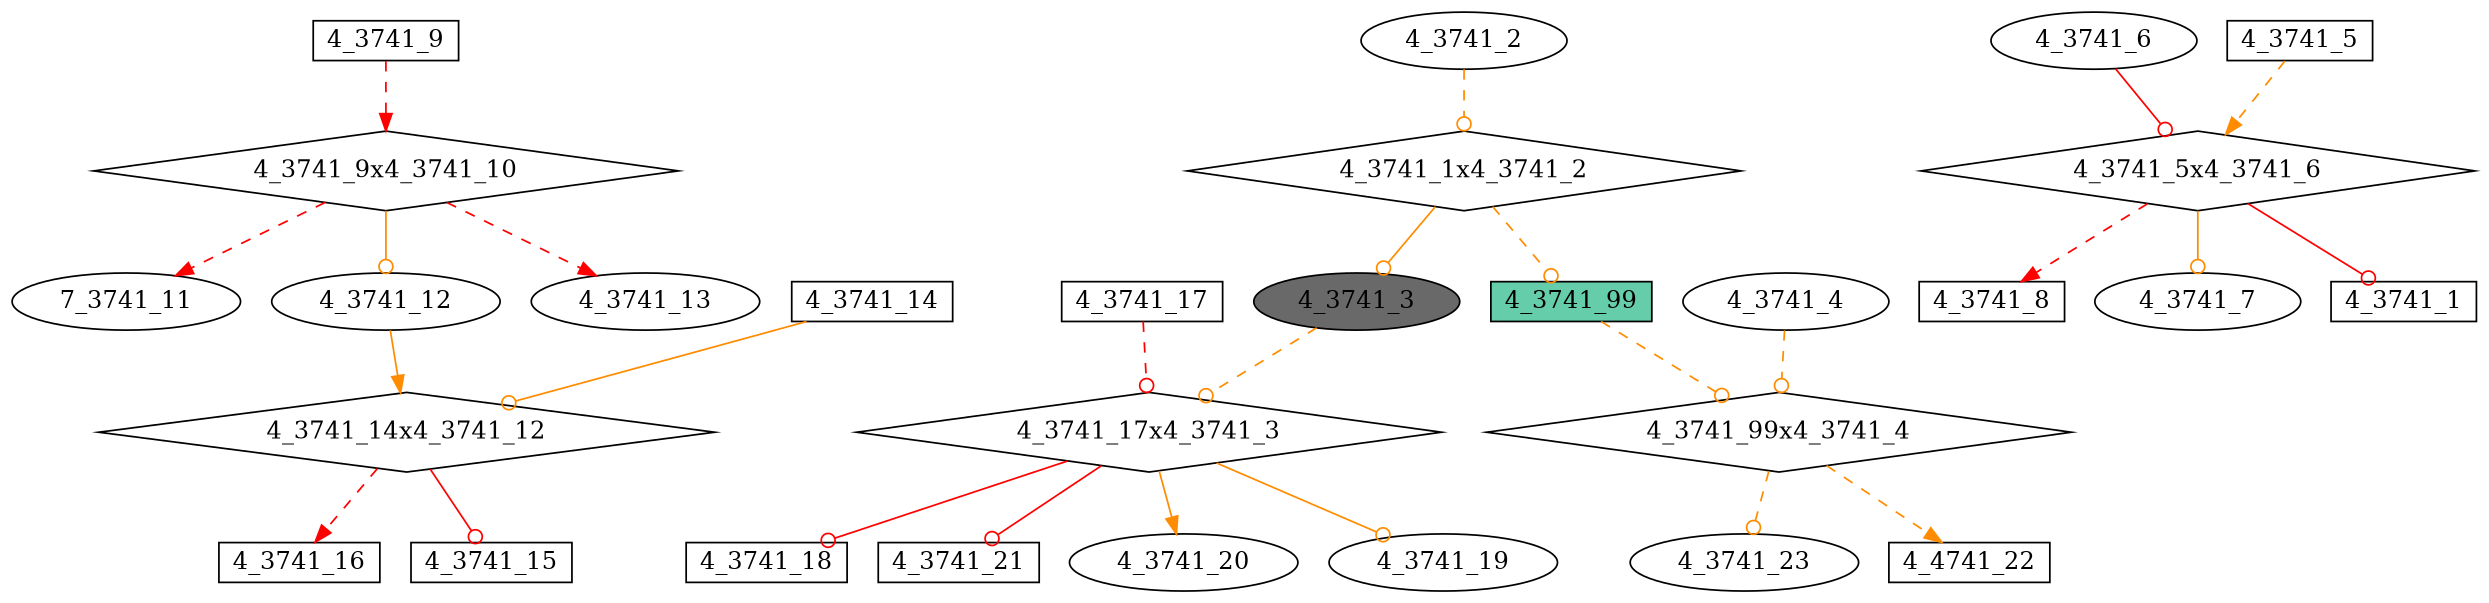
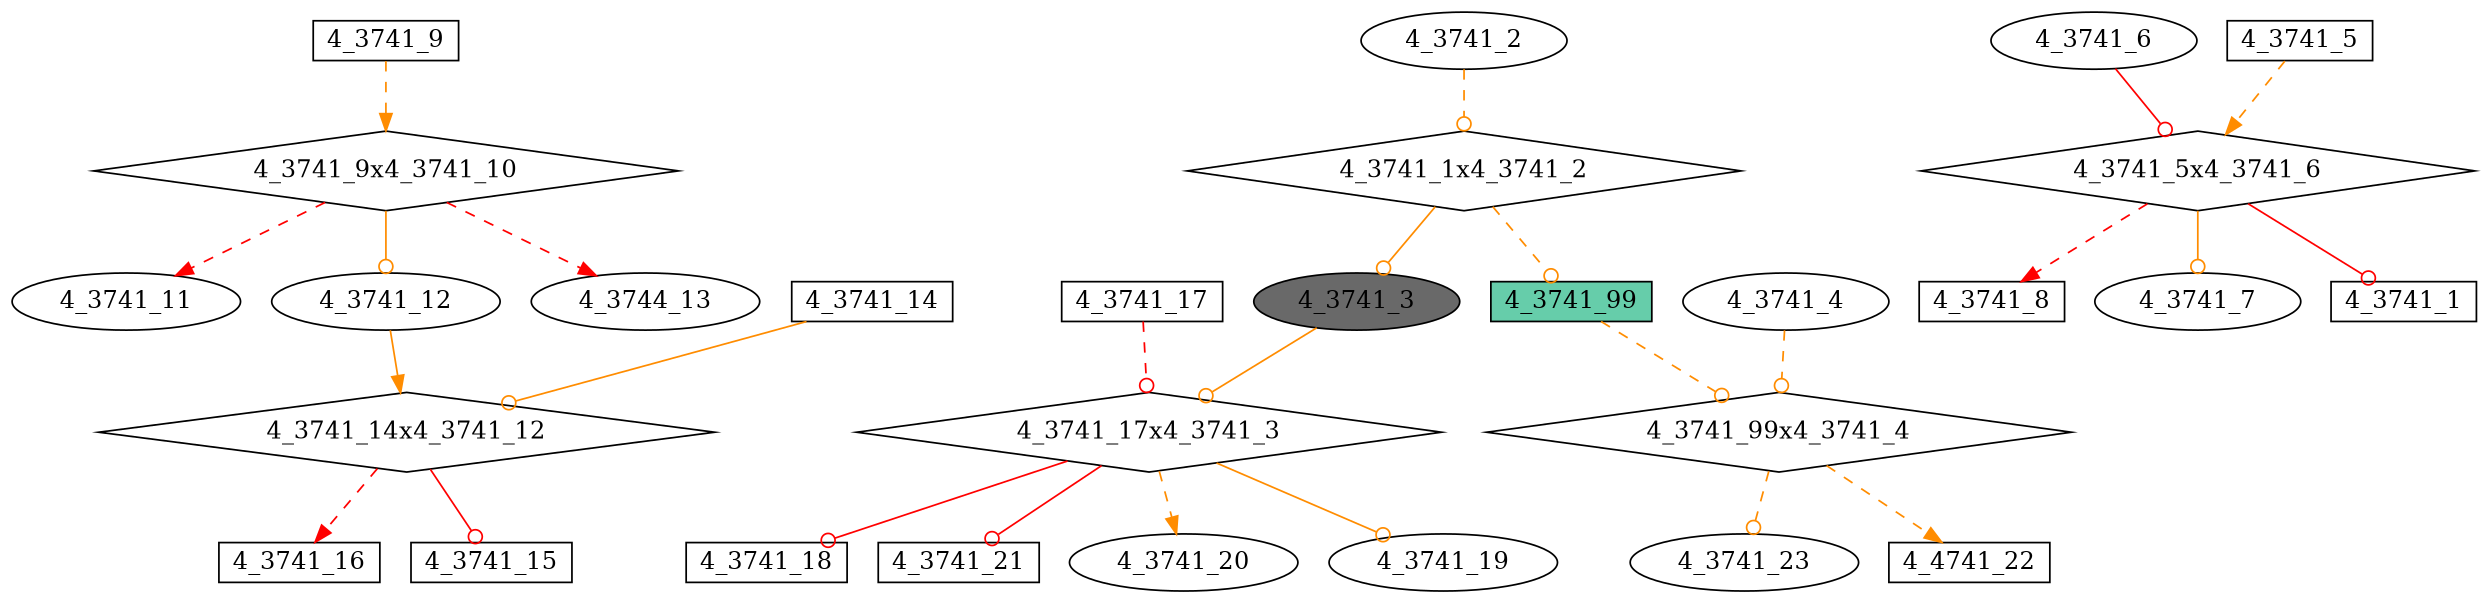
  digraph {
    node [fillcolor=white fontcolor=black regular=0 shape=box style=filled]
    edge [arrowhead=odot color=darkorange style=dashed]
    "4_3741_16" [height=0.3 width=0.5]
    "4_3741_14x4_3741_12" [height=.1 shape=diamond width=.1 fillcolor="" fontcolor="" regular="" style=""]
    "4_3741_15" [height=0.3 width=0.5]
    "4_3741_23" [height=0.3 shape=ellipse width=0.5]
    "4_3741_99x4_3741_4" [height=.1 shape=diamond width=.1 fillcolor="" fontcolor="" regular="" style=""]
    n6 [height=0.3 label="4_4741_22" width=0.5]
    "4_3741_17" [height=0.3 width=0.5]
    "4_3741_17x4_3741_3" [height=.1 shape=diamond width=.1 fillcolor="" fontcolor="" regular="" style=""]
    "4_3741_18" [height=0.3 width=0.5]
    "4_3741_21" [height=0.3 width=0.5]
    "4_3741_20" [height=0.3 shape=ellipse width=0.5]
    "4_3741_19" [height=0.3 shape=ellipse width=0.5]
    "4_3741_6" [height=0.3 shape=ellipse width=0.5]
    "4_3741_5x4_3741_6" [height=.1 shape=diamond width=.1 fillcolor="" fontcolor="" regular="" style=""]
    "4_3741_8" [height=0.3 width=0.5]
    "4_3741_7" [height=0.3 shape=ellipse width=0.5]
    "4_3741_1" [height=0.3 width=0.5]
    "4_3741_9x4_3741_10" [height=.1 shape=diamond width=.1 fillcolor="" fontcolor="" regular="" style=""]
-   "4_3741_11" [height=0.3 shape=ellipse width=0.5 label="7_3741_11"]
+   "4_3741_11" [height=0.3 shape=ellipse width=0.5]
    "4_3741_12" [height=0.3 shape=ellipse width=0.5]
-   "4_3741_13" [height=0.3 shape=ellipse width=0.5]
+   "4_3741_13" [height=0.3 shape=ellipse width=0.5 label="4_3744_13"]
    "4_3741_5" [height=0.3 width=0.5]
    "4_3741_9" [height=0.3 width=0.5]
    "4_3741_14" [height=0.3 width=0.5]
    "4_3741_2" [height=0.3 shape=ellipse width=0.5]
    "4_3741_1x4_3741_2" [height=.1 shape=diamond width=.1 fillcolor="" fontcolor="" regular="" style=""]
    "4_3741_99" [fillcolor=aquamarine3 height=0.3 width=0.5]
    "4_3741_3" [fillcolor=dimgrey height=0.3 shape=ellipse width=0.5]
    "4_3741_4" [height=0.3 shape=ellipse width=0.5]
    "4_3741_14x4_3741_12" -> "4_3741_16" [arrowhead=normal color=red]
    "4_3741_14x4_3741_12" -> "4_3741_15" [color=red style=solid]
    "4_3741_99x4_3741_4" -> "4_3741_23"
    "4_3741_99x4_3741_4" -> n6 [arrowhead=normal]
    "4_3741_17" -> "4_3741_17x4_3741_3" [color=red]
    "4_3741_17x4_3741_3" -> "4_3741_18" [color=red style=solid]
    "4_3741_17x4_3741_3" -> "4_3741_21" [color=red style=solid]
-   "4_3741_17x4_3741_3" -> "4_3741_20" [arrowhead=normal style=solid]
+   "4_3741_17x4_3741_3" -> "4_3741_20" [arrowhead=normal]
    "4_3741_17x4_3741_3" -> "4_3741_19" [style=solid]
    "4_3741_6" -> "4_3741_5x4_3741_6" [color=red style=solid]
    "4_3741_5x4_3741_6" -> "4_3741_8" [arrowhead=normal color=red]
    "4_3741_5x4_3741_6" -> "4_3741_7" [style=solid]
    "4_3741_5x4_3741_6" -> "4_3741_1" [color=red style=solid]
    "4_3741_9x4_3741_10" -> "4_3741_11" [arrowhead=normal color=red]
    "4_3741_9x4_3741_10" -> "4_3741_12" [style=solid]
    "4_3741_9x4_3741_10" -> "4_3741_13" [arrowhead=normal color=red]
    "4_3741_12" -> "4_3741_14x4_3741_12" [arrowhead=normal style=solid]
    "4_3741_5" -> "4_3741_5x4_3741_6" [arrowhead=normal]
-   "4_3741_9" -> "4_3741_9x4_3741_10" [arrowhead=normal color=red]
+   "4_3741_9" -> "4_3741_9x4_3741_10" [arrowhead=normal]
    "4_3741_14" -> "4_3741_14x4_3741_12" [style=solid]
    "4_3741_2" -> "4_3741_1x4_3741_2"
    "4_3741_1x4_3741_2" -> "4_3741_99"
    "4_3741_1x4_3741_2" -> "4_3741_3" [style=solid]
    "4_3741_99" -> "4_3741_99x4_3741_4"
-   "4_3741_3" -> "4_3741_17x4_3741_3"
+   "4_3741_3" -> "4_3741_17x4_3741_3" [style=solid]
    "4_3741_4" -> "4_3741_99x4_3741_4"
  }
